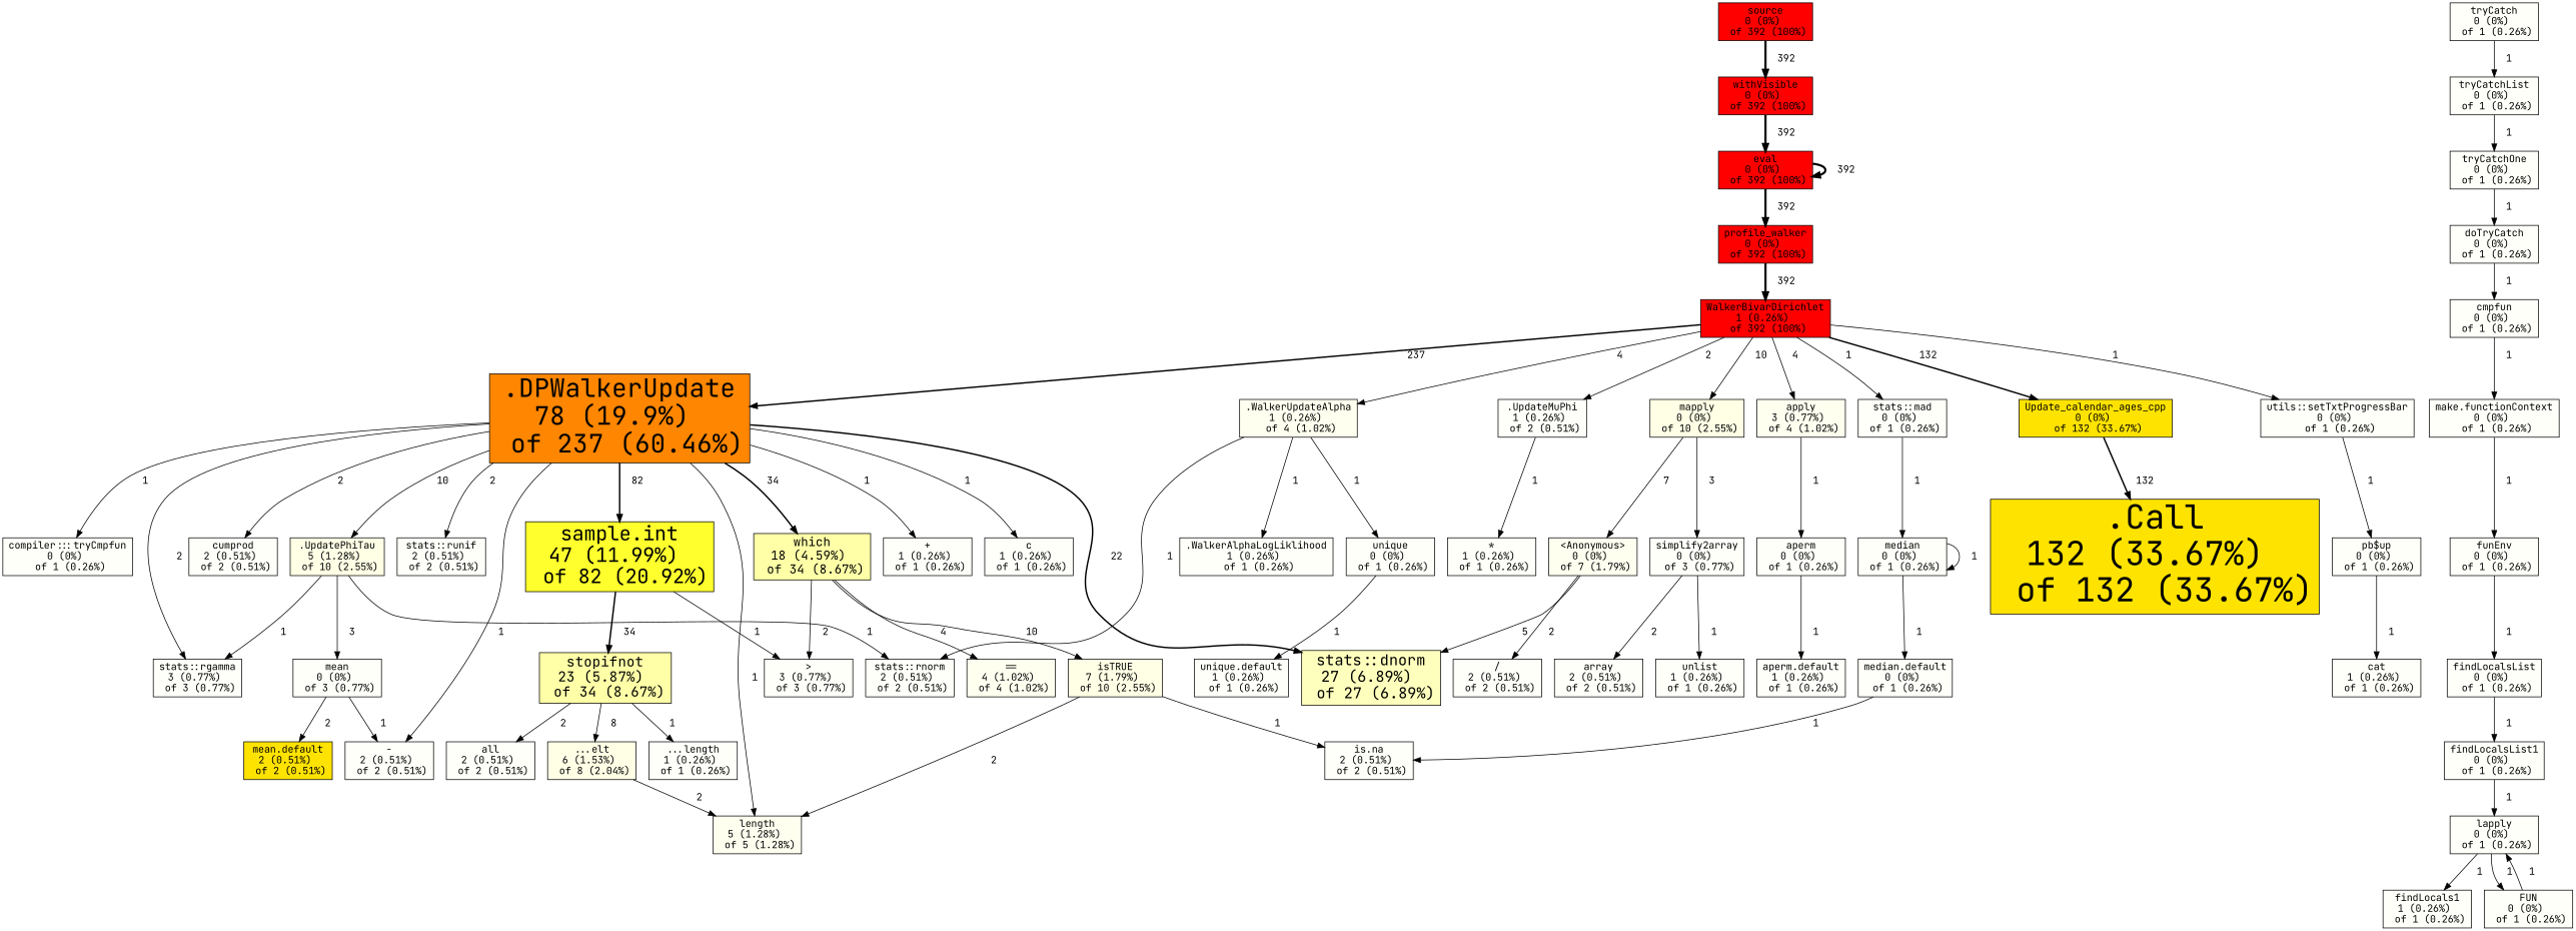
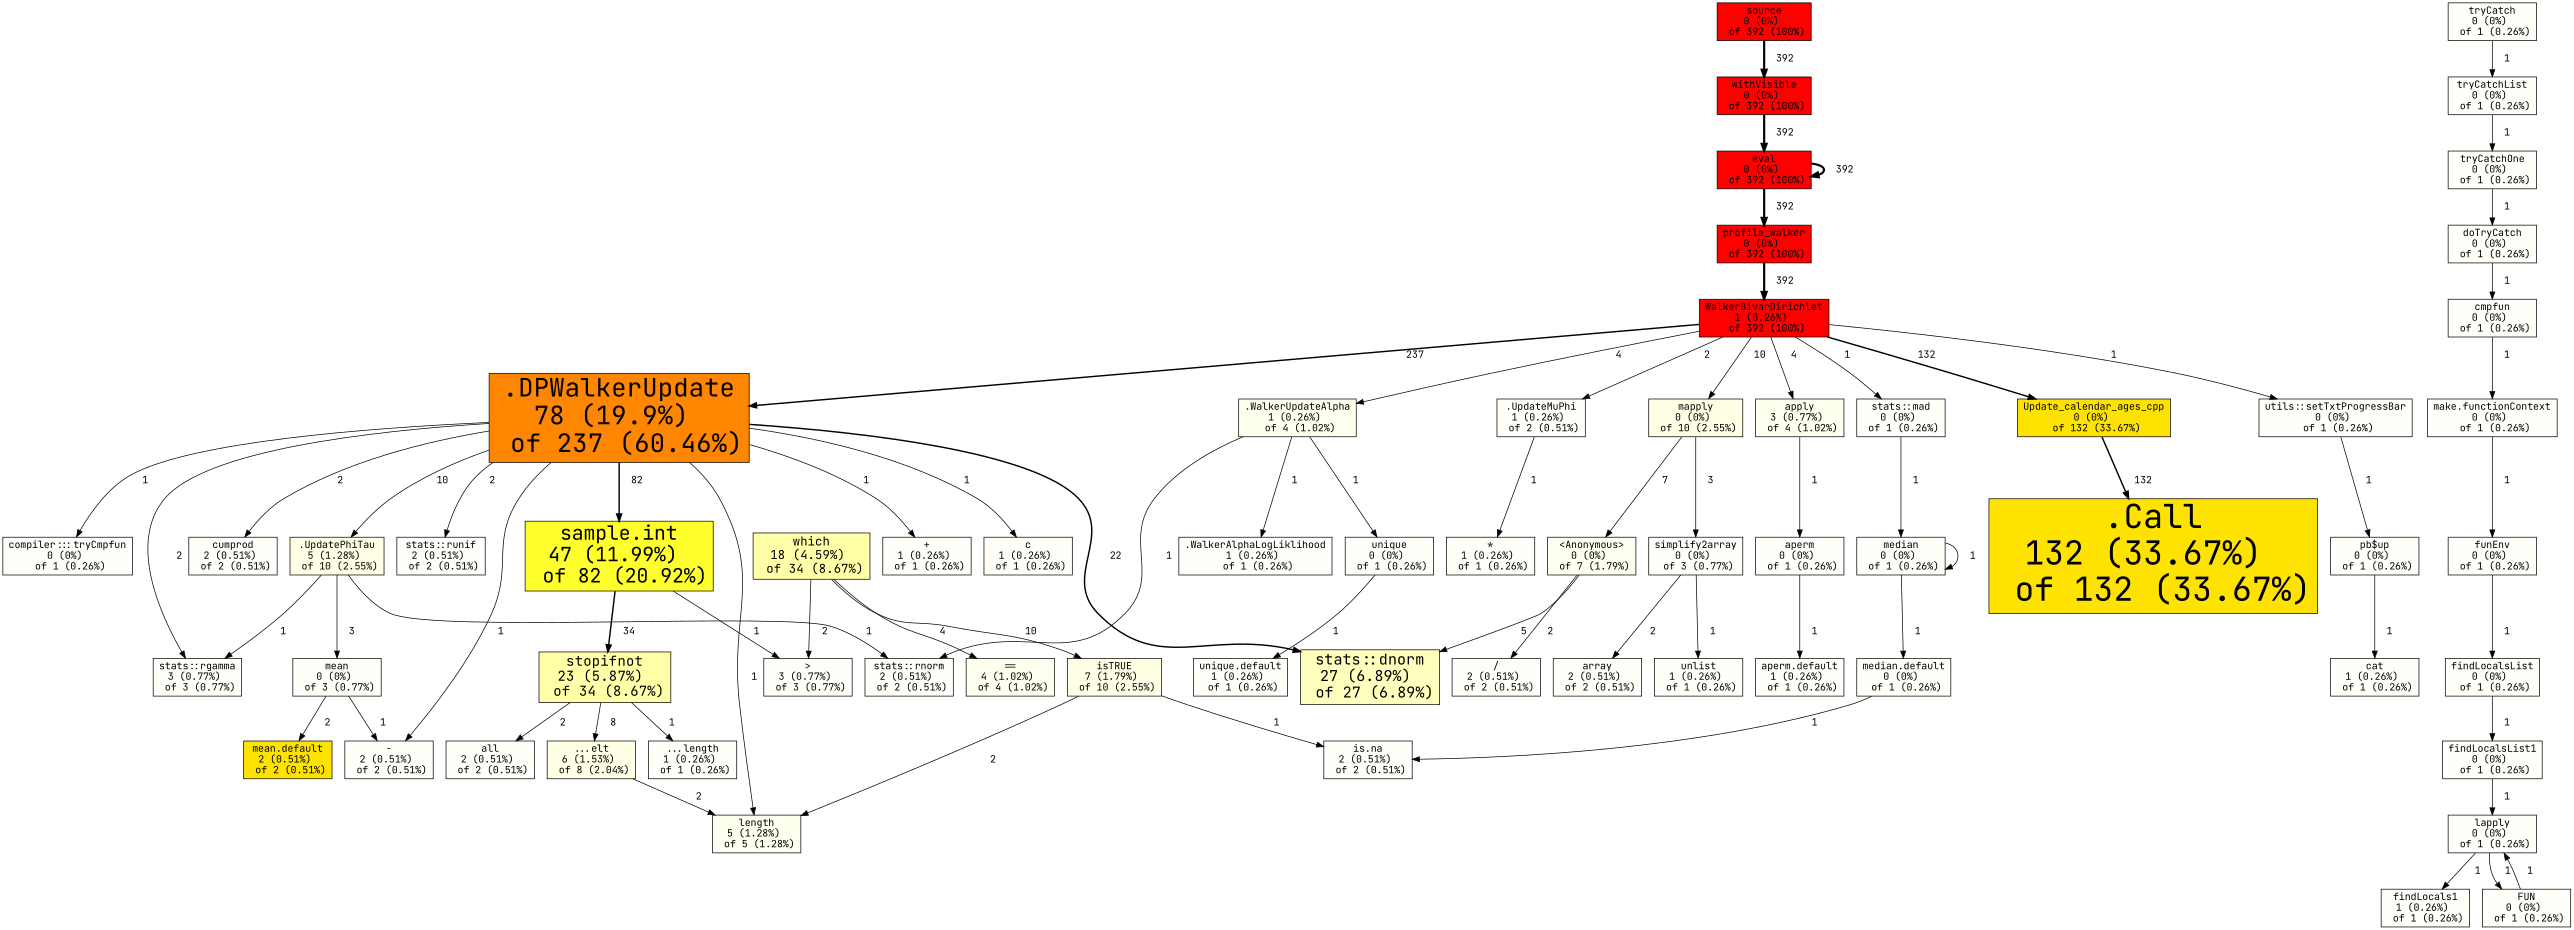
  digraph {
    fontname="JetBrains Mono"
    rankdir=TB
    node [color=black fillcolor="#FFFFFA" fontname="JetBrains Mono" fontsize=14 shape=box style=filled]
    edge [fontname="JetBrains Mono" penwidth=1]
    "...elt\n6 (1.53%) \n of 8 (2.04%)" [fillcolor="#FFFFE6"]
    "length\n5 (1.28%) \n of 5 (1.28%)" [fillcolor="#FFFFF0"]
    ".Call\n132 (33.67%) \n of 132 (33.67%)" [fillcolor="#FFE300" fontsize=46.4206850444928]
    ".DPWalkerUpdate\n78 (19.9%) \n of 237 (60.46%)" [fillcolor="#FF8600" fontsize=35.6875328371127]
    "-\n2 (0.51%) \n of 2 (0.51%)"
    ".UpdatePhiTau\n5 (1.28%) \n of 10 (2.55%)" [fillcolor="#FFFFE6"]
    "+\n1 (0.26%) \n of 1 (0.26%)"
    "c\n1 (0.26%) \n of 1 (0.26%)"
    "compiler:::tryCmpfun\n0 (0%) \n of 1 (0.26%)"
    "cumprod\n2 (0.51%) \n of 2 (0.51%)"
    "sample.int\n47 (11.99%) \n of 82 (20.92%)" [fillcolor="#FFFF2E" fontsize=27.7012635090893]
    "stats::dnorm\n27 (6.89%) \n of 27 (6.89%)" [fillcolor="#FFFFBD" fontsize=20.9990475974507]
    "stats::rgamma\n3 (0.77%) \n of 3 (0.77%)"
    "stats::runif\n2 (0.51%) \n of 2 (0.51%)"
    "which\n18 (4.59%) \n of 34 (8.67%)" [fillcolor="#FFFFA8" fontsize=17.1394282285028]
    "mean\n0 (0%) \n of 3 (0.77%)"
    "stats::rnorm\n2 (0.51%) \n of 2 (0.51%)"
    ">\n3 (0.77%) \n of 3 (0.77%)"
    "stopifnot\n23 (5.87%) \n of 34 (8.67%)" [fillcolor="#FFFFA8" fontsize=19.3824663033371]
    "==\n4 (1.02%) \n of 4 (1.02%)" [fillcolor="#FFFFF0"]
    "isTRUE\n7 (1.79%) \n of 10 (2.55%)" [fillcolor="#FFFFE6"]
    "mean.default\n2 (0.51%) \n of 2 (0.51%)" [fillcolor="#FFE300"]
    "tryCatch\n0 (0%) \n of 1 (0.26%)"
    "tryCatchList\n0 (0%) \n of 1 (0.26%)"
    "...length\n1 (0.26%) \n of 1 (0.26%)"
    "all\n2 (0.51%) \n of 2 (0.51%)"
    "is.na\n2 (0.51%) \n of 2 (0.51%)"
    ".UpdateMuPhi\n1 (0.26%) \n of 2 (0.51%)"
    "*\n1 (0.26%) \n of 1 (0.26%)"
    ".WalkerUpdateAlpha\n1 (0.26%) \n of 4 (1.02%)" [fillcolor="#FFFFF0"]
    ".WalkerAlphaLogLiklihood\n1 (0.26%) \n of 1 (0.26%)"
    "unique\n0 (0%) \n of 1 (0.26%)"
    "unique.default\n1 (0.26%) \n of 1 (0.26%)"
    "<Anonymous>\n0 (0%) \n of 7 (1.79%)" [fillcolor="#FFFFF0"]
    "/\n2 (0.51%) \n of 2 (0.51%)"
    "aperm\n0 (0%) \n of 1 (0.26%)"
    "aperm.default\n1 (0.26%) \n of 1 (0.26%)"
    "apply\n3 (0.77%) \n of 4 (1.02%)" [fillcolor="#FFFFF0"]
    "cmpfun\n0 (0%) \n of 1 (0.26%)"
    "make.functionContext\n0 (0%) \n of 1 (0.26%)"
    "funEnv\n0 (0%) \n of 1 (0.26%)"
    "findLocalsList\n0 (0%) \n of 1 (0.26%)"
    "tryCatchOne\n0 (0%) \n of 1 (0.26%)"
    "doTryCatch\n0 (0%) \n of 1 (0.26%)"
    "eval\n0 (0%) \n of 392 (100%)" [fillcolor="#FF0000"]
    "profile_walker\n0 (0%) \n of 392 (100%)" [fillcolor="#FF0000"]
    "WalkerBivarDirichlet\n1 (0.26%) \n of 392 (100%)" [fillcolor="#FF0000"]
    "mapply\n0 (0%) \n of 10 (2.55%)" [fillcolor="#FFFFE6"]
    "stats::mad\n0 (0%) \n of 1 (0.26%)"
    "Update_calendar_ages_cpp\n0 (0%) \n of 132 (33.67%)" [fillcolor="#FFE300"]
    "utils::setTxtProgressBar\n0 (0%) \n of 1 (0.26%)"
    "findLocalsList1\n0 (0%) \n of 1 (0.26%)"
    "lapply\n0 (0%) \n of 1 (0.26%)"
    "findLocals1\n1 (0.26%) \n of 1 (0.26%)"
    "FUN\n0 (0%) \n of 1 (0.26%)"
    "simplify2array\n0 (0%) \n of 3 (0.77%)"
    "array\n2 (0.51%) \n of 2 (0.51%)"
    "unlist\n1 (0.26%) \n of 1 (0.26%)"
    "median\n0 (0%) \n of 1 (0.26%)"
    "median.default\n0 (0%) \n of 1 (0.26%)"
    "pb$up\n0 (0%) \n of 1 (0.26%)"
    "cat\n1 (0.26%) \n of 1 (0.26%)"
    "source\n0 (0%) \n of 392 (100%)" [fillcolor="#FF0000"]
    "withVisible\n0 (0%) \n of 392 (100%)" [fillcolor="#FF0000"]
    "...elt\n6 (1.53%) \n of 8 (2.04%)" -> "length\n5 (1.28%) \n of 5 (1.28%)" [label="  2"]
    ".DPWalkerUpdate\n78 (19.9%) \n of 237 (60.46%)" -> "length\n5 (1.28%) \n of 5 (1.28%)" [label="  1"]
    ".DPWalkerUpdate\n78 (19.9%) \n of 237 (60.46%)" -> "-\n2 (0.51%) \n of 2 (0.51%)" [label="  1"]
    ".DPWalkerUpdate\n78 (19.9%) \n of 237 (60.46%)" -> ".UpdatePhiTau\n5 (1.28%) \n of 10 (2.55%)" [label="  10"]
    ".DPWalkerUpdate\n78 (19.9%) \n of 237 (60.46%)" -> "+\n1 (0.26%) \n of 1 (0.26%)" [label="  1"]
    ".DPWalkerUpdate\n78 (19.9%) \n of 237 (60.46%)" -> "c\n1 (0.26%) \n of 1 (0.26%)" [label="  1"]
    ".DPWalkerUpdate\n78 (19.9%) \n of 237 (60.46%)" -> "compiler:::tryCmpfun\n0 (0%) \n of 1 (0.26%)" [label="  1"]
    ".DPWalkerUpdate\n78 (19.9%) \n of 237 (60.46%)" -> "cumprod\n2 (0.51%) \n of 2 (0.51%)" [label="  2"]
    ".DPWalkerUpdate\n78 (19.9%) \n of 237 (60.46%)" -> "sample.int\n47 (11.99%) \n of 82 (20.92%)" [label="  82" penwidth=2]
    ".DPWalkerUpdate\n78 (19.9%) \n of 237 (60.46%)" -> "stats::dnorm\n27 (6.89%) \n of 27 (6.89%)" [label="  22" penwidth=2]
    ".DPWalkerUpdate\n78 (19.9%) \n of 237 (60.46%)" -> "stats::rgamma\n3 (0.77%) \n of 3 (0.77%)" [label="  2"]
    ".DPWalkerUpdate\n78 (19.9%) \n of 237 (60.46%)" -> "stats::runif\n2 (0.51%) \n of 2 (0.51%)" [label="  2"]
-   ".DPWalkerUpdate\n78 (19.9%) \n of 237 (60.46%)" -> "which\n18 (4.59%) \n of 34 (8.67%)" [label="  34" penwidth=2]
    ".UpdatePhiTau\n5 (1.28%) \n of 10 (2.55%)" -> "stats::rgamma\n3 (0.77%) \n of 3 (0.77%)" [label="  1"]
    ".UpdatePhiTau\n5 (1.28%) \n of 10 (2.55%)" -> "mean\n0 (0%) \n of 3 (0.77%)" [label="  3"]
    ".UpdatePhiTau\n5 (1.28%) \n of 10 (2.55%)" -> "stats::rnorm\n2 (0.51%) \n of 2 (0.51%)" [label="  1"]
    "sample.int\n47 (11.99%) \n of 82 (20.92%)" -> ">\n3 (0.77%) \n of 3 (0.77%)" [label="  1"]
    "sample.int\n47 (11.99%) \n of 82 (20.92%)" -> "stopifnot\n23 (5.87%) \n of 34 (8.67%)" [label="  34" penwidth=2]
    "which\n18 (4.59%) \n of 34 (8.67%)" -> ">\n3 (0.77%) \n of 3 (0.77%)" [label="  2"]
    "which\n18 (4.59%) \n of 34 (8.67%)" -> "==\n4 (1.02%) \n of 4 (1.02%)" [label="  4"]
    "which\n18 (4.59%) \n of 34 (8.67%)" -> "isTRUE\n7 (1.79%) \n of 10 (2.55%)" [label="  10"]
    "mean\n0 (0%) \n of 3 (0.77%)" -> "-\n2 (0.51%) \n of 2 (0.51%)" [label="  1"]
    "mean\n0 (0%) \n of 3 (0.77%)" -> "mean.default\n2 (0.51%) \n of 2 (0.51%)" [label="  2"]
    "stopifnot\n23 (5.87%) \n of 34 (8.67%)" -> "...elt\n6 (1.53%) \n of 8 (2.04%)" [label="  8"]
    "stopifnot\n23 (5.87%) \n of 34 (8.67%)" -> "...length\n1 (0.26%) \n of 1 (0.26%)" [label="  1"]
    "stopifnot\n23 (5.87%) \n of 34 (8.67%)" -> "all\n2 (0.51%) \n of 2 (0.51%)" [label="  2"]
    "isTRUE\n7 (1.79%) \n of 10 (2.55%)" -> "length\n5 (1.28%) \n of 5 (1.28%)" [label="  2"]
    "isTRUE\n7 (1.79%) \n of 10 (2.55%)" -> "is.na\n2 (0.51%) \n of 2 (0.51%)" [label="  1"]
    "tryCatch\n0 (0%) \n of 1 (0.26%)" -> "tryCatchList\n0 (0%) \n of 1 (0.26%)" [label="  1"]
    "tryCatchList\n0 (0%) \n of 1 (0.26%)" -> "tryCatchOne\n0 (0%) \n of 1 (0.26%)" [label="  1"]
    ".UpdateMuPhi\n1 (0.26%) \n of 2 (0.51%)" -> "*\n1 (0.26%) \n of 1 (0.26%)" [label="  1"]
    ".WalkerUpdateAlpha\n1 (0.26%) \n of 4 (1.02%)" -> "stats::rnorm\n2 (0.51%) \n of 2 (0.51%)" [label="  1"]
    ".WalkerUpdateAlpha\n1 (0.26%) \n of 4 (1.02%)" -> ".WalkerAlphaLogLiklihood\n1 (0.26%) \n of 1 (0.26%)" [label="  1"]
    ".WalkerUpdateAlpha\n1 (0.26%) \n of 4 (1.02%)" -> "unique\n0 (0%) \n of 1 (0.26%)" [label="  1"]
    "unique\n0 (0%) \n of 1 (0.26%)" -> "unique.default\n1 (0.26%) \n of 1 (0.26%)" [label="  1"]
    "<Anonymous>\n0 (0%) \n of 7 (1.79%)" -> "stats::dnorm\n27 (6.89%) \n of 27 (6.89%)" [label="  5"]
    "<Anonymous>\n0 (0%) \n of 7 (1.79%)" -> "/\n2 (0.51%) \n of 2 (0.51%)" [label="  2"]
    "aperm\n0 (0%) \n of 1 (0.26%)" -> "aperm.default\n1 (0.26%) \n of 1 (0.26%)" [label="  1"]
    "apply\n3 (0.77%) \n of 4 (1.02%)" -> "aperm\n0 (0%) \n of 1 (0.26%)" [label="  1"]
    "cmpfun\n0 (0%) \n of 1 (0.26%)" -> "make.functionContext\n0 (0%) \n of 1 (0.26%)" [label="  1"]
    "make.functionContext\n0 (0%) \n of 1 (0.26%)" -> "funEnv\n0 (0%) \n of 1 (0.26%)" [label="  1"]
    "funEnv\n0 (0%) \n of 1 (0.26%)" -> "findLocalsList\n0 (0%) \n of 1 (0.26%)" [label="  1"]
    "findLocalsList\n0 (0%) \n of 1 (0.26%)" -> "findLocalsList1\n0 (0%) \n of 1 (0.26%)" [label="  1"]
    "tryCatchOne\n0 (0%) \n of 1 (0.26%)" -> "doTryCatch\n0 (0%) \n of 1 (0.26%)" [label="  1"]
    "doTryCatch\n0 (0%) \n of 1 (0.26%)" -> "cmpfun\n0 (0%) \n of 1 (0.26%)" [label="  1"]
    "eval\n0 (0%) \n of 392 (100%)" -> "eval\n0 (0%) \n of 392 (100%)" [label="  392" penwidth=3]
    "eval\n0 (0%) \n of 392 (100%)" -> "profile_walker\n0 (0%) \n of 392 (100%)" [label="  392" penwidth=3]
    "profile_walker\n0 (0%) \n of 392 (100%)" -> "WalkerBivarDirichlet\n1 (0.26%) \n of 392 (100%)" [label="  392" penwidth=3]
    "WalkerBivarDirichlet\n1 (0.26%) \n of 392 (100%)" -> ".DPWalkerUpdate\n78 (19.9%) \n of 237 (60.46%)" [label="  237" penwidth=2]
    "WalkerBivarDirichlet\n1 (0.26%) \n of 392 (100%)" -> ".UpdateMuPhi\n1 (0.26%) \n of 2 (0.51%)" [label="  2"]
    "WalkerBivarDirichlet\n1 (0.26%) \n of 392 (100%)" -> ".WalkerUpdateAlpha\n1 (0.26%) \n of 4 (1.02%)" [label="  4"]
    "WalkerBivarDirichlet\n1 (0.26%) \n of 392 (100%)" -> "apply\n3 (0.77%) \n of 4 (1.02%)" [label="  4"]
    "WalkerBivarDirichlet\n1 (0.26%) \n of 392 (100%)" -> "mapply\n0 (0%) \n of 10 (2.55%)" [label="  10"]
    "WalkerBivarDirichlet\n1 (0.26%) \n of 392 (100%)" -> "stats::mad\n0 (0%) \n of 1 (0.26%)" [label="  1"]
    "WalkerBivarDirichlet\n1 (0.26%) \n of 392 (100%)" -> "Update_calendar_ages_cpp\n0 (0%) \n of 132 (33.67%)" [label="  132" penwidth=2]
    "WalkerBivarDirichlet\n1 (0.26%) \n of 392 (100%)" -> "utils::setTxtProgressBar\n0 (0%) \n of 1 (0.26%)" [label="  1"]
    "mapply\n0 (0%) \n of 10 (2.55%)" -> "<Anonymous>\n0 (0%) \n of 7 (1.79%)" [label="  7"]
    "mapply\n0 (0%) \n of 10 (2.55%)" -> "simplify2array\n0 (0%) \n of 3 (0.77%)" [label="  3"]
    "stats::mad\n0 (0%) \n of 1 (0.26%)" -> "median\n0 (0%) \n of 1 (0.26%)" [label="  1"]
    "Update_calendar_ages_cpp\n0 (0%) \n of 132 (33.67%)" -> ".Call\n132 (33.67%) \n of 132 (33.67%)" [label="  132" penwidth=2]
    "utils::setTxtProgressBar\n0 (0%) \n of 1 (0.26%)" -> "pb$up\n0 (0%) \n of 1 (0.26%)" [label="  1"]
    "findLocalsList1\n0 (0%) \n of 1 (0.26%)" -> "lapply\n0 (0%) \n of 1 (0.26%)" [label="  1"]
    "lapply\n0 (0%) \n of 1 (0.26%)" -> "findLocals1\n1 (0.26%) \n of 1 (0.26%)" [label="  1"]
    "lapply\n0 (0%) \n of 1 (0.26%)" -> "FUN\n0 (0%) \n of 1 (0.26%)" [label="  1"]
    "FUN\n0 (0%) \n of 1 (0.26%)" -> "lapply\n0 (0%) \n of 1 (0.26%)" [label="  1"]
    "simplify2array\n0 (0%) \n of 3 (0.77%)" -> "array\n2 (0.51%) \n of 2 (0.51%)" [label="  2"]
    "simplify2array\n0 (0%) \n of 3 (0.77%)" -> "unlist\n1 (0.26%) \n of 1 (0.26%)" [label="  1"]
    "median\n0 (0%) \n of 1 (0.26%)" -> "median\n0 (0%) \n of 1 (0.26%)" [label="  1"]
    "median\n0 (0%) \n of 1 (0.26%)" -> "median.default\n0 (0%) \n of 1 (0.26%)" [label="  1"]
    "median.default\n0 (0%) \n of 1 (0.26%)" -> "is.na\n2 (0.51%) \n of 2 (0.51%)" [label="  1"]
    "pb$up\n0 (0%) \n of 1 (0.26%)" -> "cat\n1 (0.26%) \n of 1 (0.26%)" [label="  1"]
    "source\n0 (0%) \n of 392 (100%)" -> "withVisible\n0 (0%) \n of 392 (100%)" [label="  392" penwidth=3]
    "withVisible\n0 (0%) \n of 392 (100%)" -> "eval\n0 (0%) \n of 392 (100%)" [label="  392" penwidth=3]
  }
